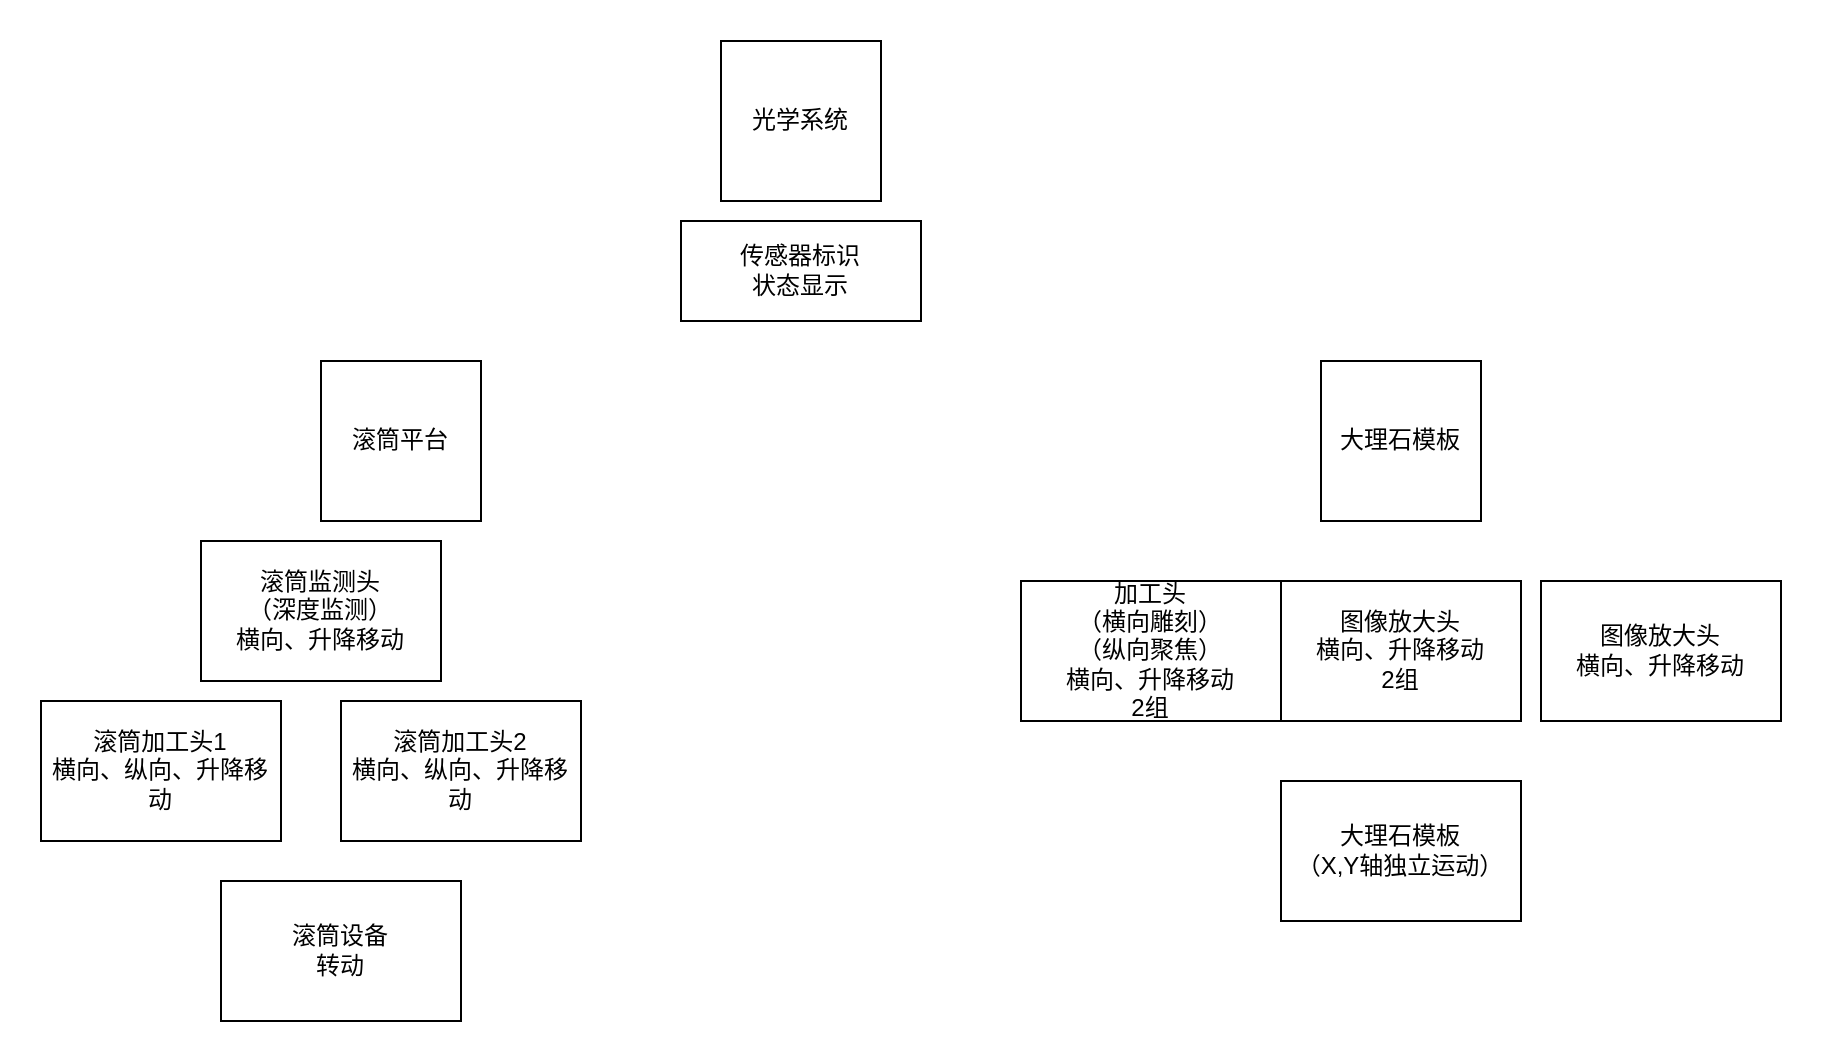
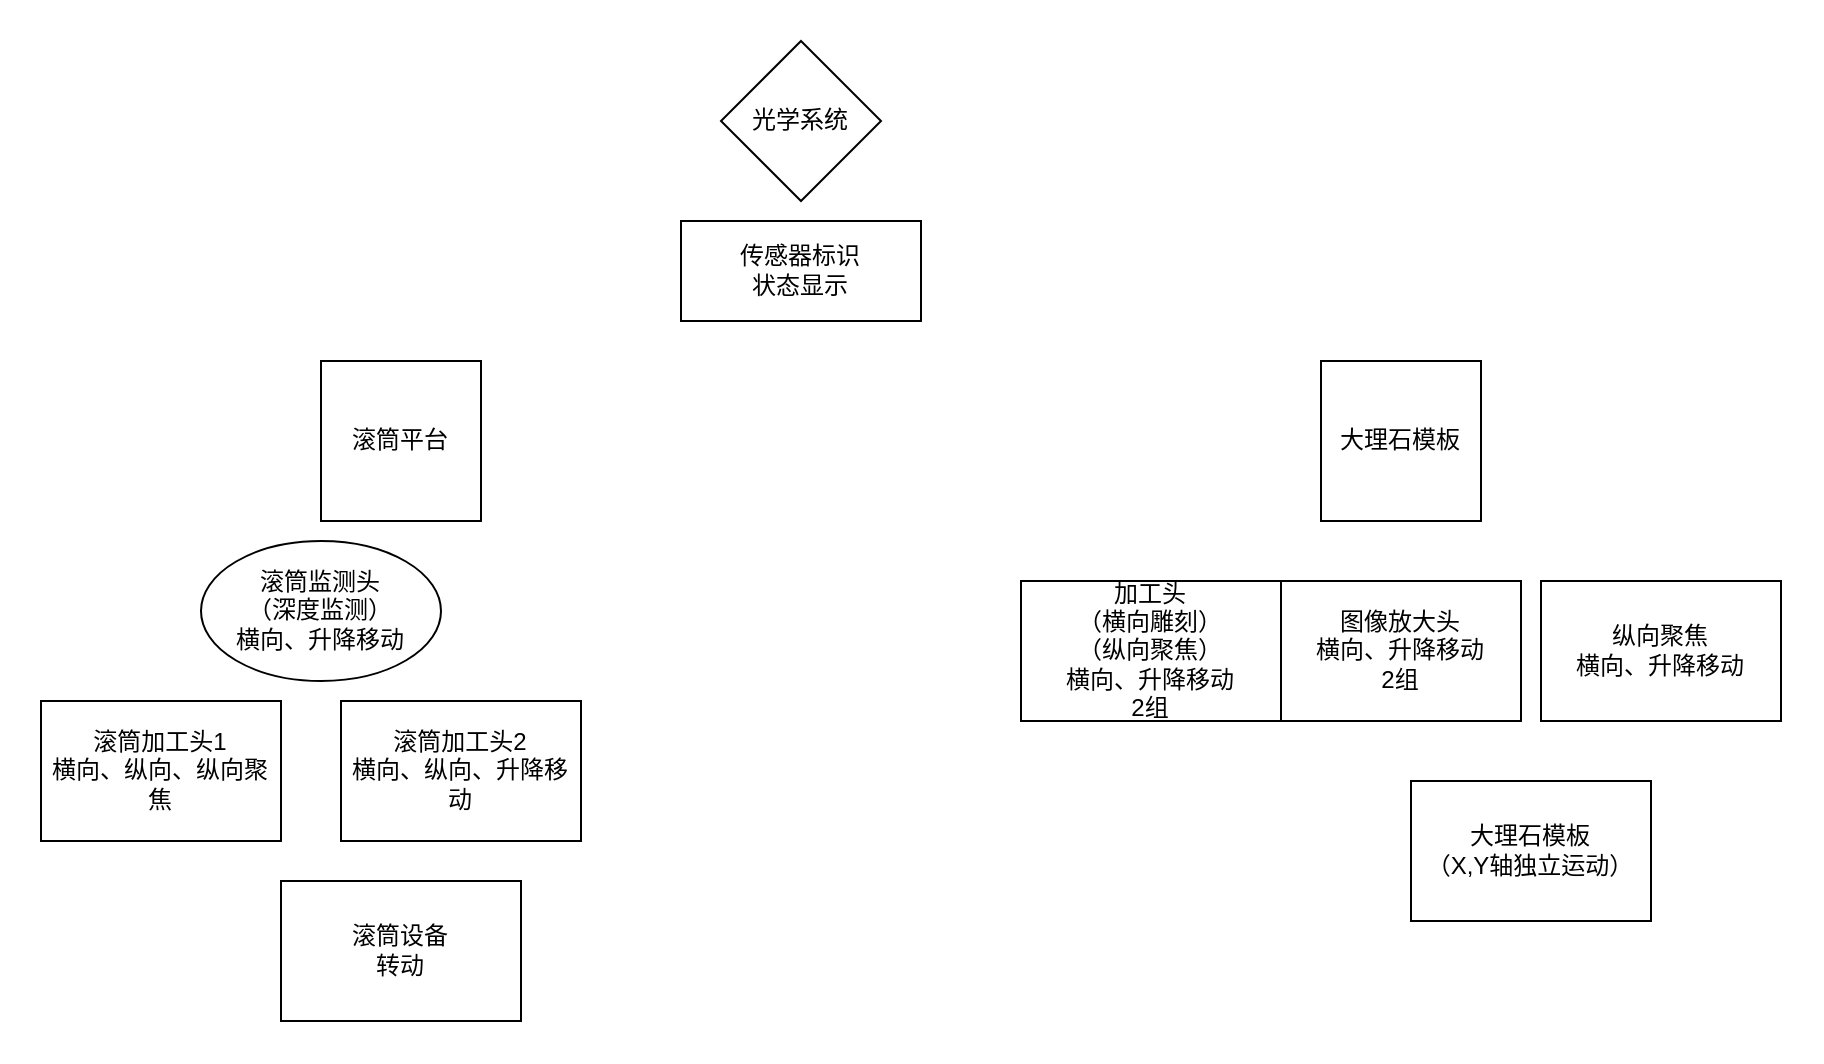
  <mxCell id="0" />
  <mxCell id="1" parent="0" />
  <mxCell id="2" value="滚筒平台" style="whiteSpace=wrap;html=1;aspect=fixed;" vertex="1" parent="1"><mxGeometry x="160" y="180" width="80" height="80" as="geometry" /></mxCell>
  <mxCell id="3" value="大理石模板" style="whiteSpace=wrap;html=1;aspect=fixed;" vertex="1" parent="1"><mxGeometry x="660" y="180" width="80" height="80" as="geometry" /></mxCell>
  <mxCell id="4" value="&lt;span&gt;加工头&lt;br&gt;（横向雕刻）&lt;/span&gt;&lt;br&gt;&lt;span&gt;（纵向聚焦）&lt;br&gt;横向、升降移动&lt;br&gt;2组&lt;br&gt;&lt;/span&gt;" style="rounded=0;whiteSpace=wrap;html=1;" vertex="1" parent="1"><mxGeometry x="510" y="290" width="130" height="70" as="geometry" /></mxCell>
  <mxCell id="5" value="&lt;span&gt;图像放大头&lt;br&gt;横向、升降移动&lt;br&gt;2组&lt;br&gt;&lt;/span&gt;" style="rounded=0;whiteSpace=wrap;html=1;" vertex="1" parent="1"><mxGeometry x="640" y="290" width="120" height="70" as="geometry" /></mxCell>
- <mxCell id="6" value="&lt;span&gt;图像放大头&lt;br&gt;横向、升降移动&lt;br&gt;&lt;/span&gt;" style="rounded=0;whiteSpace=wrap;html=1;" vertex="1" parent="1"><mxGeometry x="770" y="290" width="120" height="70" as="geometry" /></mxCell>
- <mxCell id="7" value="光学系统" style="whiteSpace=wrap;html=1;aspect=fixed;" vertex="1" parent="1"><mxGeometry x="360" y="20" width="80" height="80" as="geometry" /></mxCell>
- <mxCell id="8" value="滚筒设备&lt;br&gt;转动" style="rounded=0;whiteSpace=wrap;html=1;" vertex="1" parent="1"><mxGeometry x="110" y="440" width="120" height="70" as="geometry" /></mxCell>
- <mxCell id="9" value="滚筒加工头1&lt;br&gt;横向、纵向、升降移动" style="rounded=0;whiteSpace=wrap;html=1;" vertex="1" parent="1"><mxGeometry x="20" y="350" width="120" height="70" as="geometry" /></mxCell>
- <mxCell id="10" value="大理石模板&lt;br&gt;（X,Y轴独立运动）" style="rounded=0;whiteSpace=wrap;html=1;" vertex="1" parent="1"><mxGeometry x="640" y="390" width="120" height="70" as="geometry" /></mxCell>
+ <mxCell id="6" value="&lt;span&gt;纵向聚焦&lt;br&gt;横向、升降移动&lt;br&gt;&lt;/span&gt;" style="rounded=0;whiteSpace=wrap;html=1;" vertex="1" parent="1"><mxGeometry x="770" y="290" width="120" height="70" as="geometry" /></mxCell>
+ <mxCell id="7" value="光学系统" style="rhombus;whiteSpace=wrap;html=1;aspect=fixed;" vertex="1" parent="1"><mxGeometry x="360" y="20" width="80" height="80" as="geometry" /></mxCell>
+ <mxCell id="8" value="滚筒设备&lt;br&gt;转动" style="rounded=0;whiteSpace=wrap;html=1;" vertex="1" parent="1"><mxGeometry x="140" y="440" width="120" height="70" as="geometry" /></mxCell>
+ <mxCell id="9" value="滚筒加工头1&lt;br&gt;横向、纵向、纵向聚焦" style="rounded=0;whiteSpace=wrap;html=1;" vertex="1" parent="1"><mxGeometry x="20" y="350" width="120" height="70" as="geometry" /></mxCell>
+ <mxCell id="10" value="大理石模板&lt;br&gt;（X,Y轴独立运动）" style="rounded=0;whiteSpace=wrap;html=1;" vertex="1" parent="1"><mxGeometry x="705" y="390" width="120" height="70" as="geometry" /></mxCell>
  <mxCell id="11" value="滚筒加工头2&lt;br&gt;横向、纵向、升降移动" style="rounded=0;whiteSpace=wrap;html=1;" vertex="1" parent="1"><mxGeometry x="170" y="350" width="120" height="70" as="geometry" /></mxCell>
- <mxCell id="12" value="滚筒监测头&lt;br&gt;（深度监测）&lt;br&gt;横向、升降移动" style="rounded=0;whiteSpace=wrap;html=1;" vertex="1" parent="1"><mxGeometry x="100" y="270" width="120" height="70" as="geometry" /></mxCell>
+ <mxCell id="12" value="滚筒监测头&lt;br&gt;（深度监测）&lt;br&gt;横向、升降移动" style="ellipse;whiteSpace=wrap;html=1;" vertex="1" parent="1"><mxGeometry x="100" y="270" width="120" height="70" as="geometry" /></mxCell>
  <mxCell id="13" value="传感器标识&lt;br&gt;状态显示" style="rounded=0;whiteSpace=wrap;html=1;" vertex="1" parent="1"><mxGeometry x="340" y="110" width="120" height="50" as="geometry" /></mxCell>
